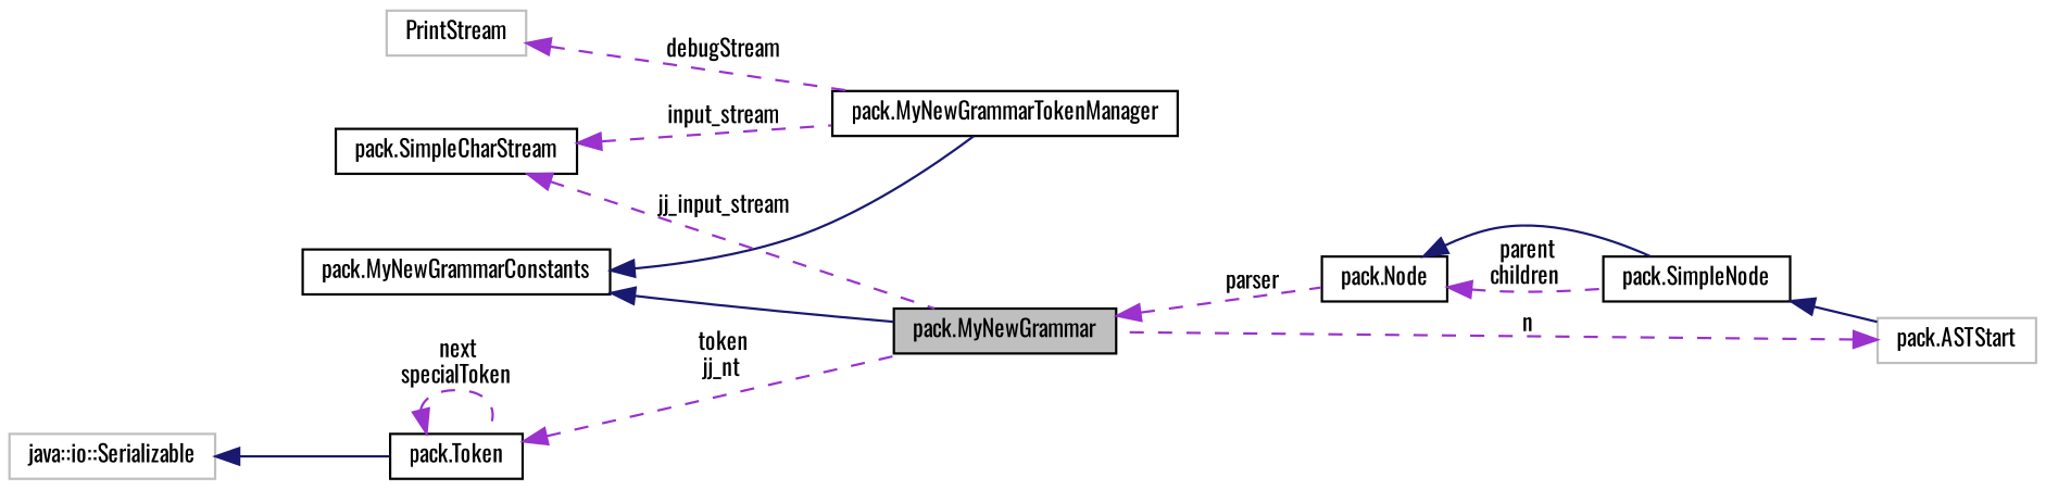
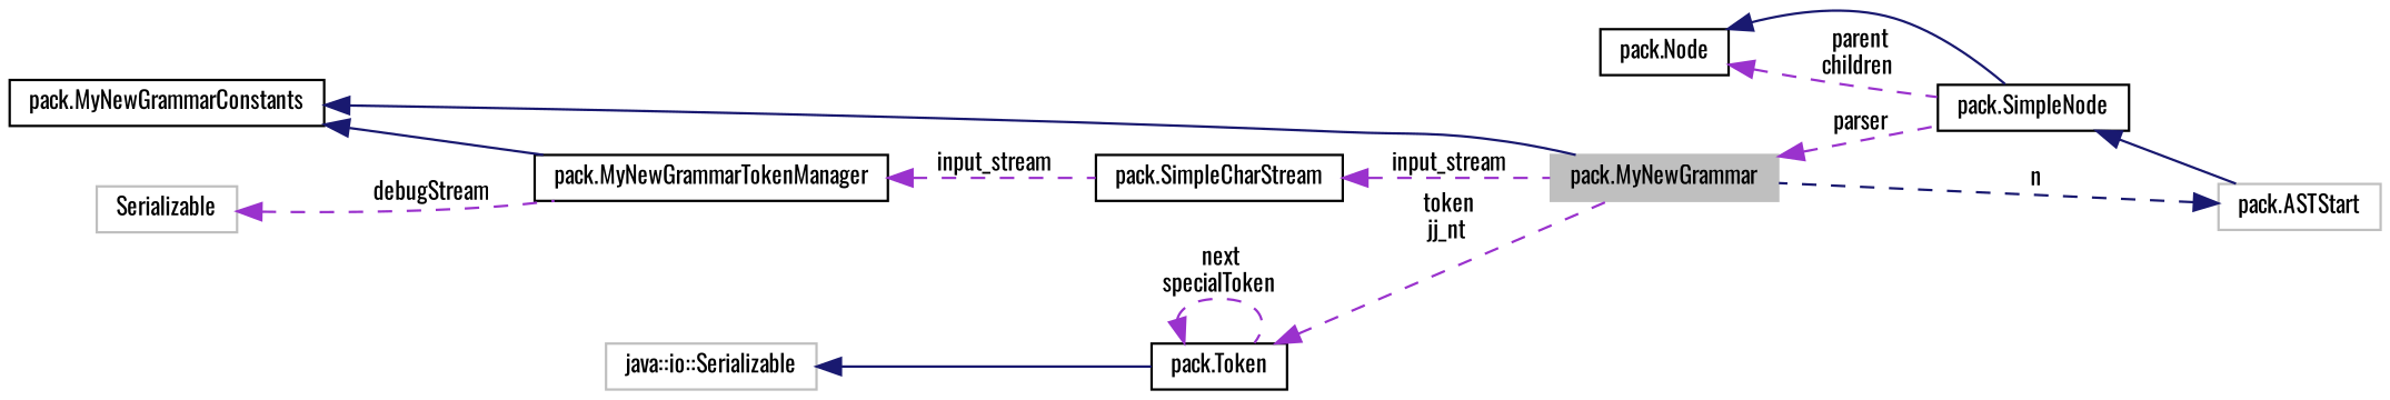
  digraph {
    fontname=Oswald
    rankdir=LR
    node [color=black fillcolor=white fontname=Oswald fontsize=10 shape=record style=filled]
    edge [color=darkorchid3 dir=back fontname=Oswald fontsize=10 labelfontname=Helvetica labelfontsize=10 style=dashed]
-   n1 [fillcolor=grey75 fontcolor=black height=0.2 label="pack.MyNewGrammar" width=0.4]
+   n1 [color=grey75 fillcolor=grey75 fontcolor=black height=0.2 label="pack.MyNewGrammar" width=0.4]
    n2 [height=0.2 label="pack.SimpleNode" width=0.4]
    n3 [color=grey75 height=0.2 label="pack.ASTStart" width=0.4]
    n4 [height=0.2 label="pack.MyNewGrammarConstants" width=0.4]
    n5 [height=0.2 label="pack.MyNewGrammarTokenManager" width=0.4]
    n6 [height=0.2 label="pack.SimpleCharStream" width=0.4]
-   n7 [color=grey75 height=0.2 label=PrintStream width=0.4]
+   n7 [color=grey75 height=0.2 label=Serializable width=0.4]
    n8 [height=0.2 label="pack.Node" width=0.4]
    n9 [height=0.2 label="pack.Token" width=0.4]
    n10 [color=grey75 height=0.2 label="java::io::Serializable" width=0.4]
-   n1 -> n8 [label=" parser"]
+   n1 -> n2 [label=" parser"]
    n2 -> n3 [color=midnightblue style=solid]
-   n3 -> n1 [label=" n"]
+   n3 -> n1 [color=midnightblue label=" n"]
    n4 -> n1 [color=midnightblue style=solid]
    n4 -> n5 [color=midnightblue style=solid]
-   n6 -> n1 [label=" jj_input_stream"]
-   n6 -> n5 [label=" input_stream"]
+   n6 -> n1 [label=" input_stream"]
+   n5 -> n6 [label=" input_stream"]
    n7 -> n5 [label=" debugStream"]
    n8 -> n2 [color=midnightblue style=solid]
    n8 -> n2 [label=" parent\nchildren"]
    n9 -> n1 [label=" token\njj_nt"]
    n9 -> n9 [label=" next\nspecialToken"]
    n10 -> n9 [color=midnightblue style=solid]
  }
